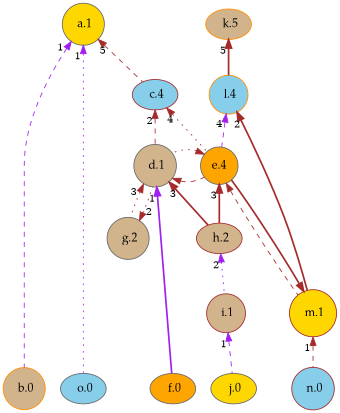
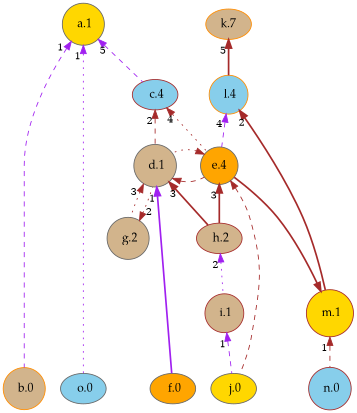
  digraph {
    rankdir=TB
    node [color=gray40 fillcolor=tan fontname=Palatino fontsize=14 shape=circle style=filled]
    edge [color=brown dir=back fontsize=12 labeldistance=1.5 style=dashed taillabel=1]
    n1 [color=brown fillcolor=skyblue label=" n.0"]
    n2 [color=darkorange label=" b.0"]
    n3 [fillcolor=orange label=" f.0" shape=ellipse]
    n4 [fillcolor=gold label=" j.0" shape=ellipse]
    n5 [fillcolor=skyblue label=" o.0" shape=ellipse]
-   n6 [color=darkorange label=" k.5" shape=ellipse]
+   n6 [color=darkorange label="k.7" shape=ellipse]
    n7 [color=darkorange fillcolor=skyblue label=" l.4"]
    n8 [label=" g.2"]
    n9 [label=" d.1"]
    n10 [color=brown label=" h.2" shape=ellipse]
    n11 [fillcolor=orange label="e.4"]
    n12 [color=brown label=" i.1"]
    n13 [color=brown fillcolor=gold label=" m.1"]
    n14 [color=brown fillcolor=skyblue label=" c.4" shape=ellipse]
    n15 [fillcolor=gold label=" a.1"]
    subgraph sub_1 {
      rank=max
      n1
      n2
      n3
      n4
      n5
    }
    subgraph sub_2 {
      rank=min
      n6
    }
    n6 -> n7 [style=bold taillabel=5]
    n7 -> n11 [color=purple taillabel=4]
    n7 -> n13 [style=bold taillabel=2]
    n8 -> n9 [style=dotted taillabel=2]
    n9 -> n3 [color=purple style=bold]
    n9 -> n8 [style=dotted taillabel=3]
    n9 -> n10 [style=bold taillabel=3]
    n9 -> n11 [constraint=false taillabel=""]
    n10 -> n12 [color=purple style=dotted taillabel=2]
    n11 -> n9 [constraint=false style=dotted taillabel=""]
    n11 -> n10 [style=bold taillabel=3]
-   n11 -> n13 [constraint=false taillabel=""]
+   n11 -> n4 [constraint=false taillabel=""]
    n12 -> n4 [color=purple]
    n13 -> n1
    n13 -> n11 [constraint=false style=bold taillabel=""]
    n14 -> n9 [taillabel=2]
    n14 -> n11 [style=dotted taillabel=4]
    n15 -> n2 [color=purple]
    n15 -> n5 [color=purple style=dotted]
-   n15 -> n14 [taillabel=5]
+   n15 -> n14 [color=purple taillabel=5]
  }
